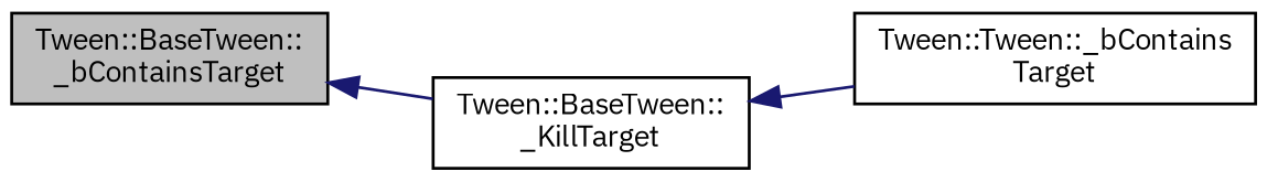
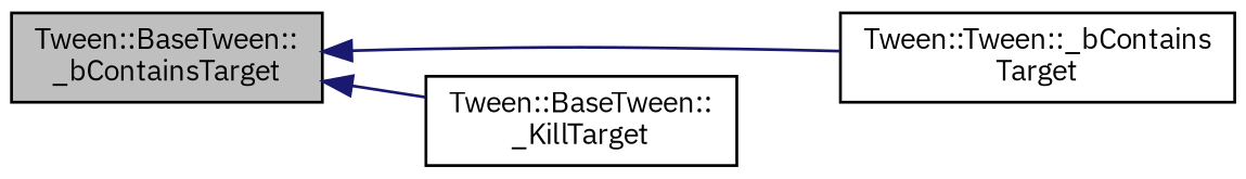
  digraph {
    fontname="IBM Plex Sans"
    rankdir=LR
    node [color=black fontname="IBM Plex Sans" fontsize=10 shape=record]
    edge [color=midnightblue dir=back fontname="IBM Plex Sans" fontsize=10 labelfontname=FreeSans labelfontsize=10 style=solid]
    n1 [fillcolor=grey75 fontcolor=black height=0.2 label="Tween::BaseTween::\l_bContainsTarget" style=filled width=0.4]
    n2 [height=0.2 label="Tween::Tween::_bContains\lTarget" width=0.4]
    n3 [height=0.2 label="Tween::BaseTween::\l_KillTarget" width=0.4]
-   n3 -> n2
+   n1 -> n2
    n1 -> n3
  }
